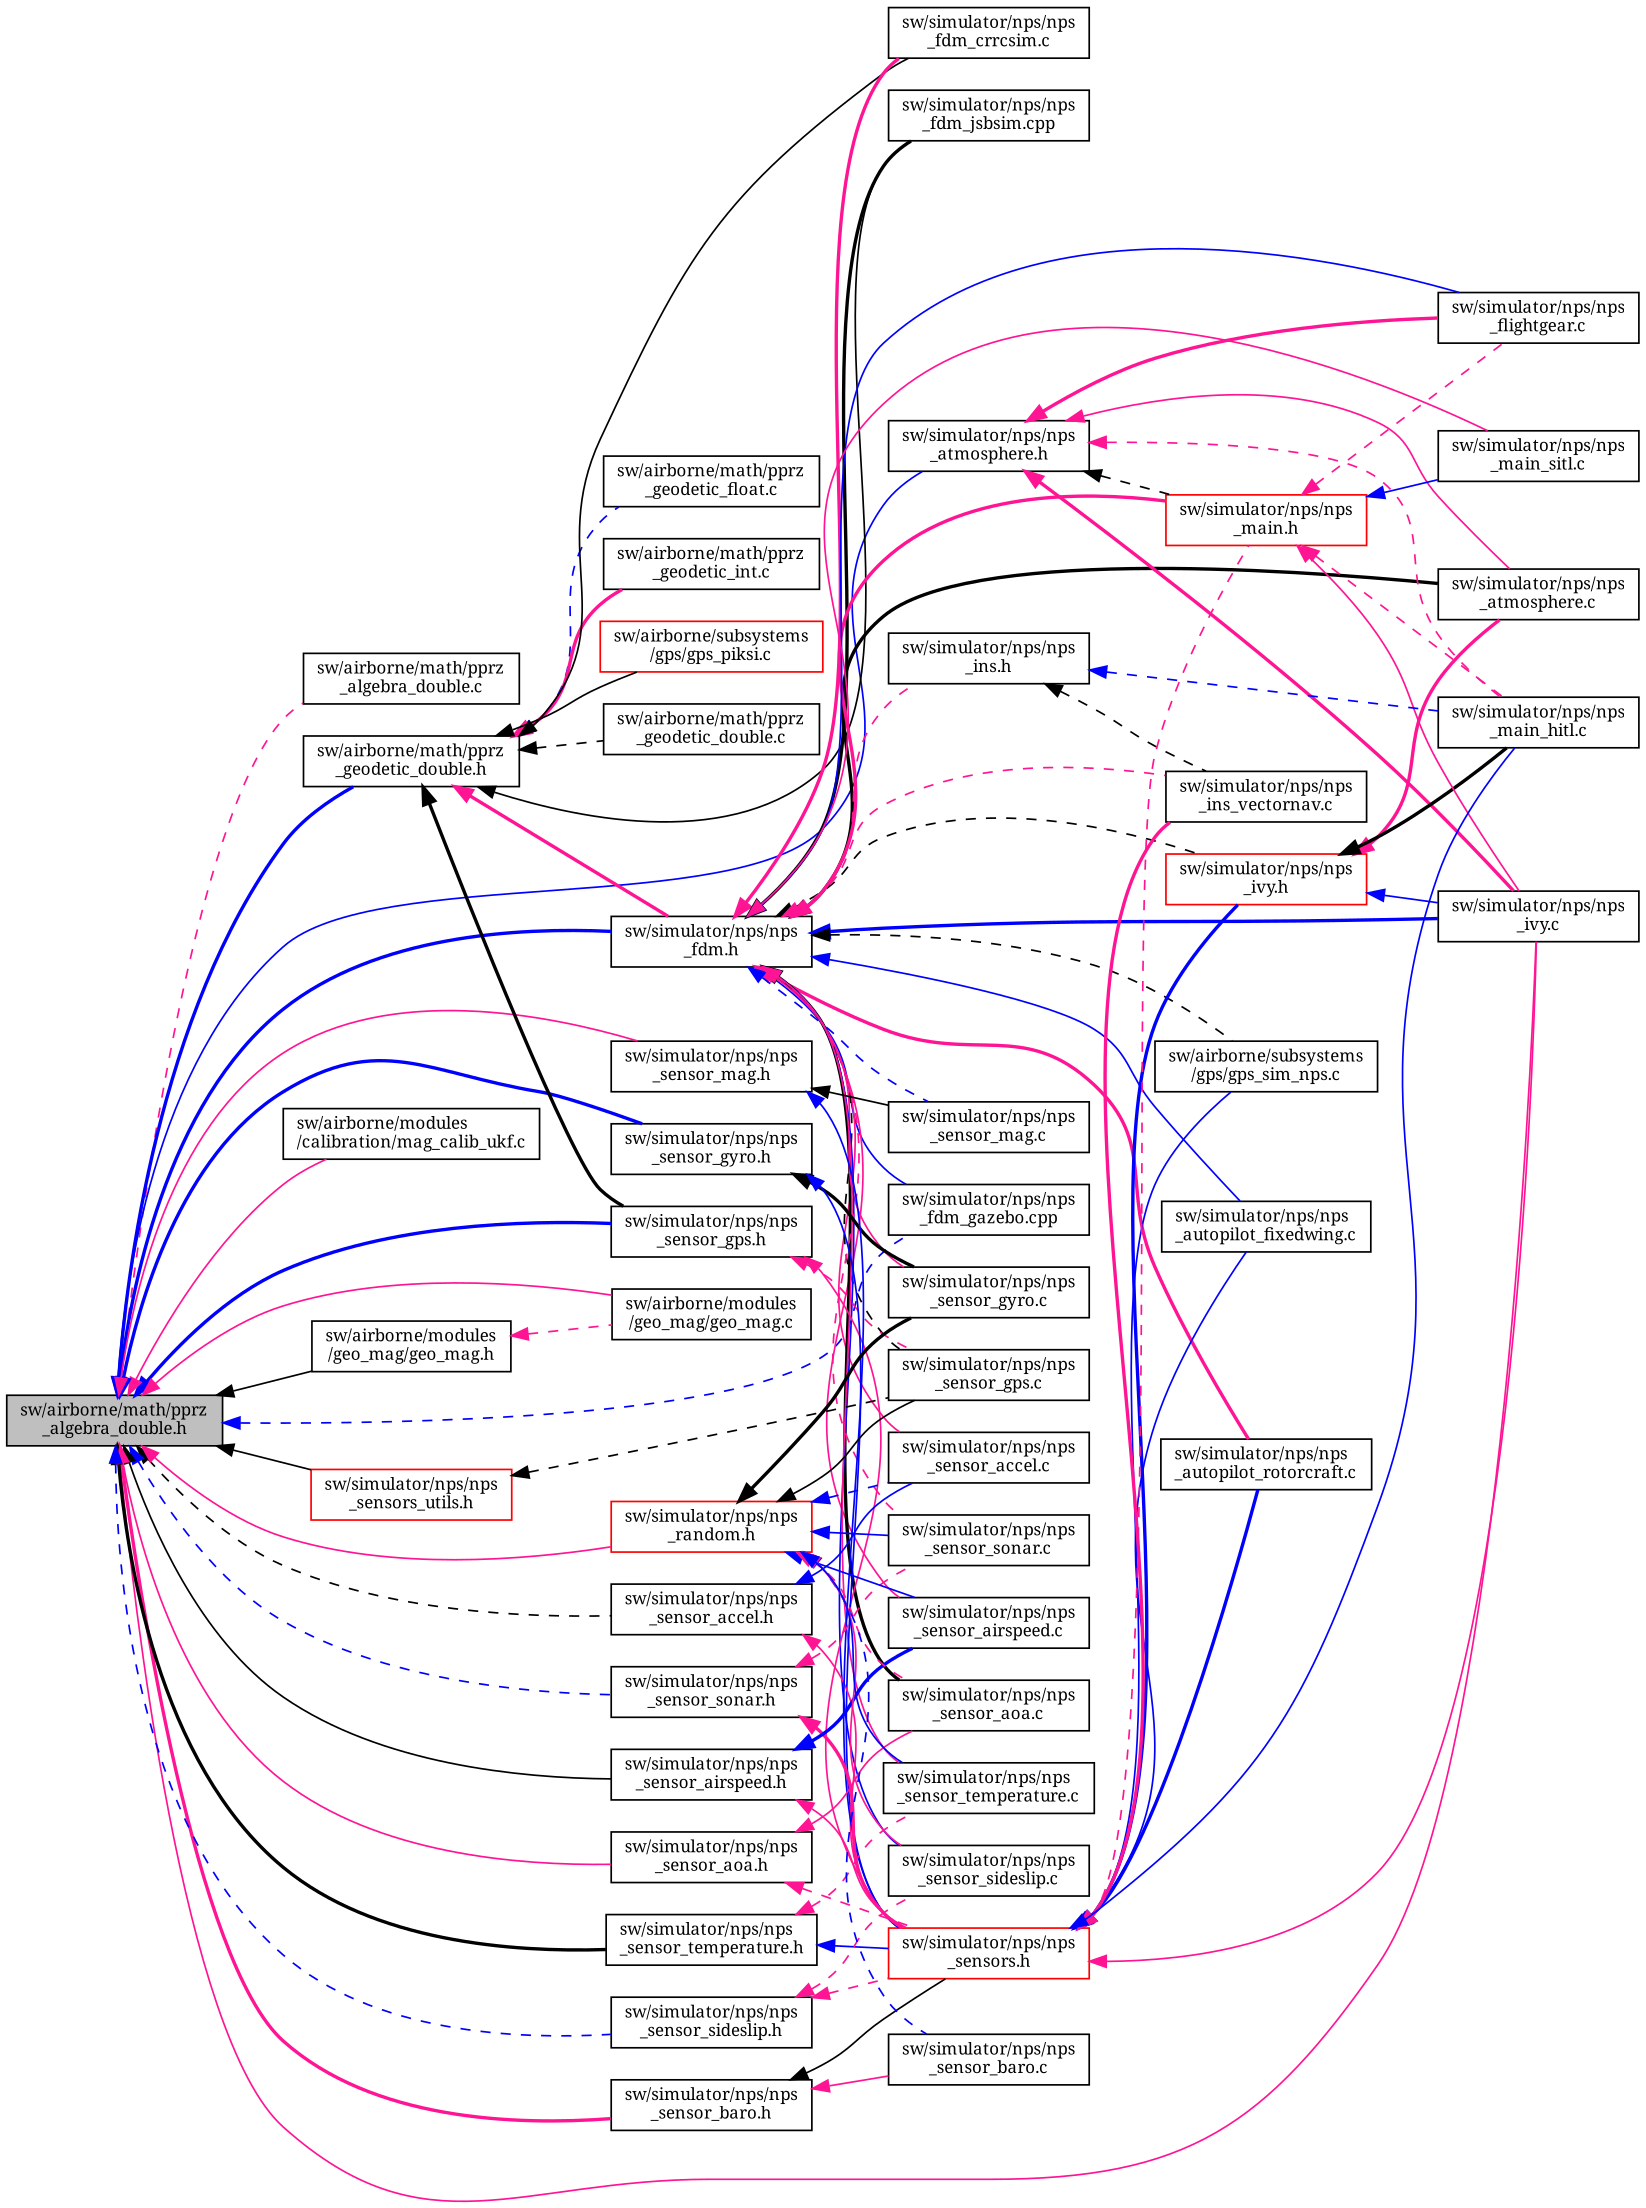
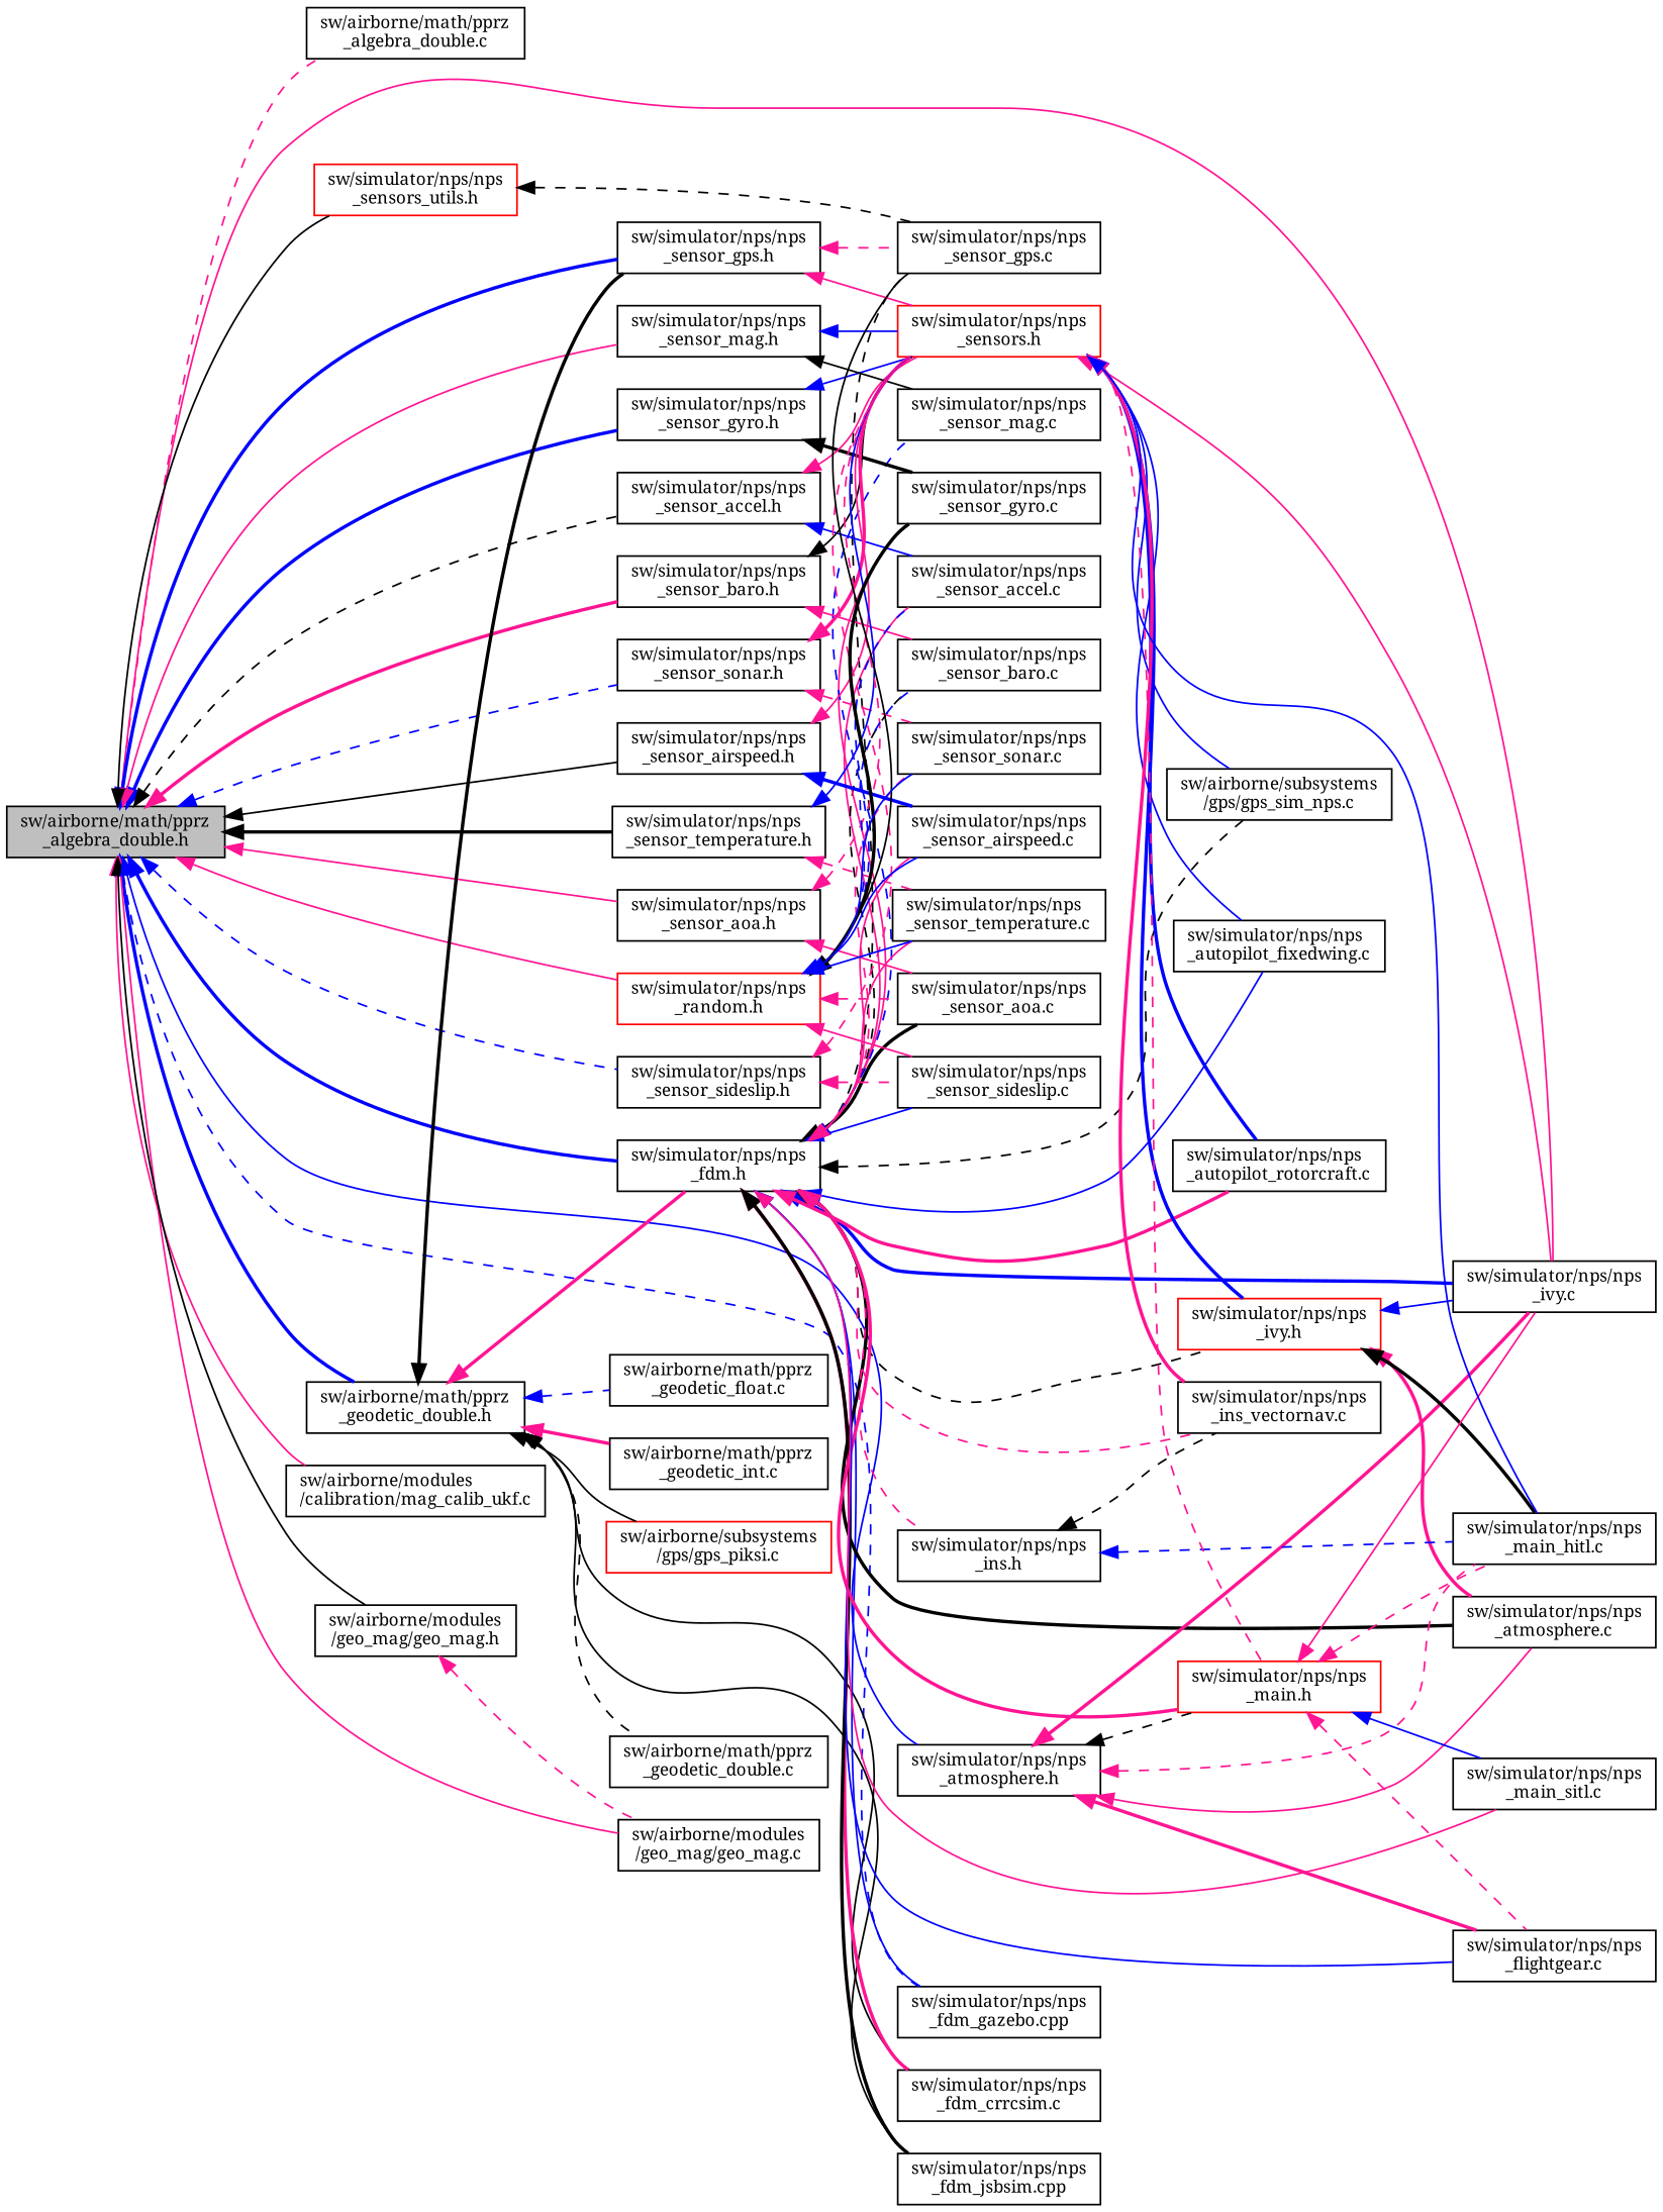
  digraph {
    fontname="Noto Serif"
    rankdir=LR
    node [color=black fillcolor=white fontname="Noto Serif" fontsize=10 shape=record style=filled]
    edge [color=deeppink dir=back fontname="Noto Serif" fontsize=10 labelfontname=FreeSans labelfontsize=10 style=solid]
    n1 [fillcolor=grey75 fontcolor=black height=0.2 label="sw/airborne/math/pprz\l_algebra_double.h" width=0.4]
    n2 [height=0.2 label="sw/airborne/math/pprz\l_algebra_double.c" width=0.4]
    n3 [height=0.2 label="sw/airborne/math/pprz\l_geodetic_double.h" width=0.4]
    n4 [height=0.2 label="sw/simulator/nps/nps\l_fdm.h" width=0.4]
    n5 [height=0.2 label="sw/simulator/nps/nps\l_ivy.c" width=0.4]
    n6 [height=0.2 label="sw/simulator/nps/nps\l_fdm_gazebo.cpp" width=0.4]
    n7 [height=0.2 label="sw/simulator/nps/nps\l_sensor_gps.h" width=0.4]
    n8 [height=0.2 label="sw/airborne/modules\l/calibration/mag_calib_ukf.c" width=0.4]
    n9 [height=0.2 label="sw/airborne/modules\l/geo_mag/geo_mag.c" width=0.4]
    n10 [height=0.2 label="sw/airborne/modules\l/geo_mag/geo_mag.h" width=0.4]
    n11 [height=0.2 label="sw/simulator/nps/nps\l_atmosphere.h" width=0.4]
    n12 [height=0.2 label="sw/simulator/nps/nps\l_sensor_gyro.h" width=0.4]
    n13 [height=0.2 label="sw/simulator/nps/nps\l_sensor_accel.h" width=0.4]
    n14 [height=0.2 label="sw/simulator/nps/nps\l_sensor_mag.h" width=0.4]
    n15 [height=0.2 label="sw/simulator/nps/nps\l_sensor_baro.h" width=0.4]
    n16 [height=0.2 label="sw/simulator/nps/nps\l_sensor_sonar.h" width=0.4]
    n17 [height=0.2 label="sw/simulator/nps/nps\l_sensor_airspeed.h" width=0.4]
    n18 [height=0.2 label="sw/simulator/nps/nps\l_sensor_temperature.h" width=0.4]
    n19 [height=0.2 label="sw/simulator/nps/nps\l_sensor_aoa.h" width=0.4]
    n20 [height=0.2 label="sw/simulator/nps/nps\l_sensor_sideslip.h" width=0.4]
    n21 [color=red height=0.2 label="sw/simulator/nps/nps\l_random.h" width=0.4]
    n22 [color=red height=0.2 label="sw/simulator/nps/nps\l_sensors_utils.h" width=0.4]
    n23 [height=0.2 label="sw/airborne/math/pprz\l_geodetic_double.c" width=0.4]
    n24 [height=0.2 label="sw/airborne/math/pprz\l_geodetic_float.c" width=0.4]
    n25 [height=0.2 label="sw/airborne/math/pprz\l_geodetic_int.c" width=0.4]
    n26 [color=red height=0.2 label="sw/airborne/subsystems\l/gps/gps_piksi.c" width=0.4]
    n27 [height=0.2 label="sw/simulator/nps/nps\l_fdm_crrcsim.c" width=0.4]
    n28 [height=0.2 label="sw/simulator/nps/nps\l_fdm_jsbsim.cpp" width=0.4]
    n29 [height=0.2 label="sw/airborne/subsystems\l/gps/gps_sim_nps.c" width=0.4]
    n30 [height=0.2 label="sw/simulator/nps/nps\l_atmosphere.c" width=0.4]
    n31 [color=red height=0.2 label="sw/simulator/nps/nps\l_ivy.h" width=0.4]
    n32 [height=0.2 label="sw/simulator/nps/nps\l_autopilot_fixedwing.c" width=0.4]
    n33 [height=0.2 label="sw/simulator/nps/nps\l_autopilot_rotorcraft.c" width=0.4]
    n34 [color=red height=0.2 label="sw/simulator/nps/nps\l_main.h" width=0.4]
    n35 [height=0.2 label="sw/simulator/nps/nps\l_flightgear.c" width=0.4]
    n36 [height=0.2 label="sw/simulator/nps/nps\l_main_sitl.c" width=0.4]
    n37 [height=0.2 label="sw/simulator/nps/nps\l_ins.h" width=0.4]
    n38 [height=0.2 label="sw/simulator/nps/nps\l_ins_vectornav.c" width=0.4]
    n39 [height=0.2 label="sw/simulator/nps/nps\l_sensor_accel.c" width=0.4]
    n40 [height=0.2 label="sw/simulator/nps/nps\l_sensor_airspeed.c" width=0.4]
    n41 [height=0.2 label="sw/simulator/nps/nps\l_sensor_aoa.c" width=0.4]
    n42 [height=0.2 label="sw/simulator/nps/nps\l_sensor_baro.c" width=0.4]
    n43 [height=0.2 label="sw/simulator/nps/nps\l_sensor_gps.c" width=0.4]
    n44 [height=0.2 label="sw/simulator/nps/nps\l_sensor_gyro.c" width=0.4]
    n45 [height=0.2 label="sw/simulator/nps/nps\l_sensor_mag.c" width=0.4]
    n46 [height=0.2 label="sw/simulator/nps/nps\l_sensor_sideslip.c" width=0.4]
    n47 [height=0.2 label="sw/simulator/nps/nps\l_sensor_sonar.c" width=0.4]
    n48 [height=0.2 label="sw/simulator/nps/nps\l_sensor_temperature.c" width=0.4]
    n49 [color=red height=0.2 label="sw/simulator/nps/nps\l_sensors.h" width=0.4]
    n50 [height=0.2 label="sw/simulator/nps/nps\l_main_hitl.c" width=0.4]
    n1 -> n2 [style=dashed]
    n1 -> n3 [color=blue style=bold]
    n1 -> n4 [color=blue style=bold]
    n1 -> n5
    n1 -> n6 [color=blue style=dashed]
    n1 -> n7 [color=blue style=bold]
    n1 -> n8
    n1 -> n9
    n1 -> n10 [color=black]
    n1 -> n11 [color=blue]
    n1 -> n12 [color=blue style=bold]
    n1 -> n13 [color=black style=dashed]
    n1 -> n14
    n1 -> n15 [style=bold]
    n1 -> n16 [color=blue style=dashed]
    n1 -> n17 [color=black]
    n1 -> n18 [color=black style=bold]
    n1 -> n19
    n1 -> n20 [color=blue style=dashed]
    n1 -> n21
    n1 -> n22 [color=black]
    n3 -> n4 [style=bold]
    n3 -> n7 [color=black style=bold]
    n3 -> n23 [color=black style=dashed]
    n3 -> n24 [color=blue style=dashed]
    n3 -> n25 [style=bold]
    n3 -> n26 [color=black]
    n3 -> n27 [color=black]
    n3 -> n28 [color=black]
    n4 -> n5 [color=blue style=bold]
    n4 -> n6 [color=blue]
    n4 -> n27 [style=bold]
    n4 -> n28 [color=black style=bold]
    n4 -> n29 [color=black style=dashed]
    n4 -> n30 [color=black style=bold]
    n4 -> n31 [color=black style=dashed]
    n4 -> n32 [color=blue]
    n4 -> n33 [style=bold]
    n4 -> n34 [style=bold]
    n4 -> n35 [color=blue]
    n4 -> n36
    n4 -> n37 [style=dashed]
    n4 -> n38 [style=dashed]
    n4 -> n39
    n4 -> n40
    n4 -> n41 [color=black style=bold]
+   n4 -> n42 [color=black style=dashed]
    n4 -> n43 [color=black style=dashed]
    n4 -> n44
    n4 -> n45 [color=blue style=dashed]
    n4 -> n46 [color=blue]
    n4 -> n47 [style=dashed]
    n4 -> n48
    n7 -> n43 [style=dashed]
    n7 -> n49
    n10 -> n9 [style=dashed]
    n11 -> n5 [style=bold]
    n11 -> n30
    n11 -> n34 [color=black style=dashed]
    n11 -> n35 [style=bold]
    n11 -> n50 [style=dashed]
    n12 -> n44 [color=black style=bold]
    n12 -> n49 [color=blue]
    n13 -> n39 [color=blue]
    n13 -> n49
    n14 -> n45 [color=black]
    n14 -> n49 [color=blue]
    n15 -> n42
    n15 -> n49 [color=black]
    n16 -> n47 [style=dashed]
    n16 -> n49 [style=bold]
    n17 -> n40 [color=blue style=bold]
    n17 -> n49
    n18 -> n48 [style=dashed]
    n18 -> n49 [color=blue]
    n19 -> n41
    n19 -> n49 [style=dashed]
    n20 -> n46 [style=dashed]
    n20 -> n49 [style=dashed]
    n21 -> n39 [color=blue style=dashed]
    n21 -> n40 [color=blue]
    n21 -> n41 [style=dashed]
    n21 -> n42 [color=blue style=dashed]
    n21 -> n43 [color=black]
    n21 -> n44 [color=black style=bold]
    n21 -> n46
    n21 -> n47 [color=blue]
    n21 -> n48 [color=blue]
    n22 -> n43 [color=black style=dashed]
    n31 -> n5 [color=blue]
    n31 -> n30 [style=bold]
    n31 -> n50 [color=black style=bold]
    n34 -> n5
    n34 -> n35 [style=dashed]
    n34 -> n36 [color=blue]
    n34 -> n50 [style=dashed]
    n37 -> n38 [color=black style=dashed]
    n37 -> n50 [color=blue style=dashed]
    n49 -> n5
    n49 -> n29 [color=blue]
    n49 -> n31 [color=blue style=bold]
    n49 -> n32 [color=blue]
    n49 -> n33 [color=blue style=bold]
    n49 -> n34 [style=dashed]
    n49 -> n38 [style=bold]
    n49 -> n50 [color=blue]
  }
